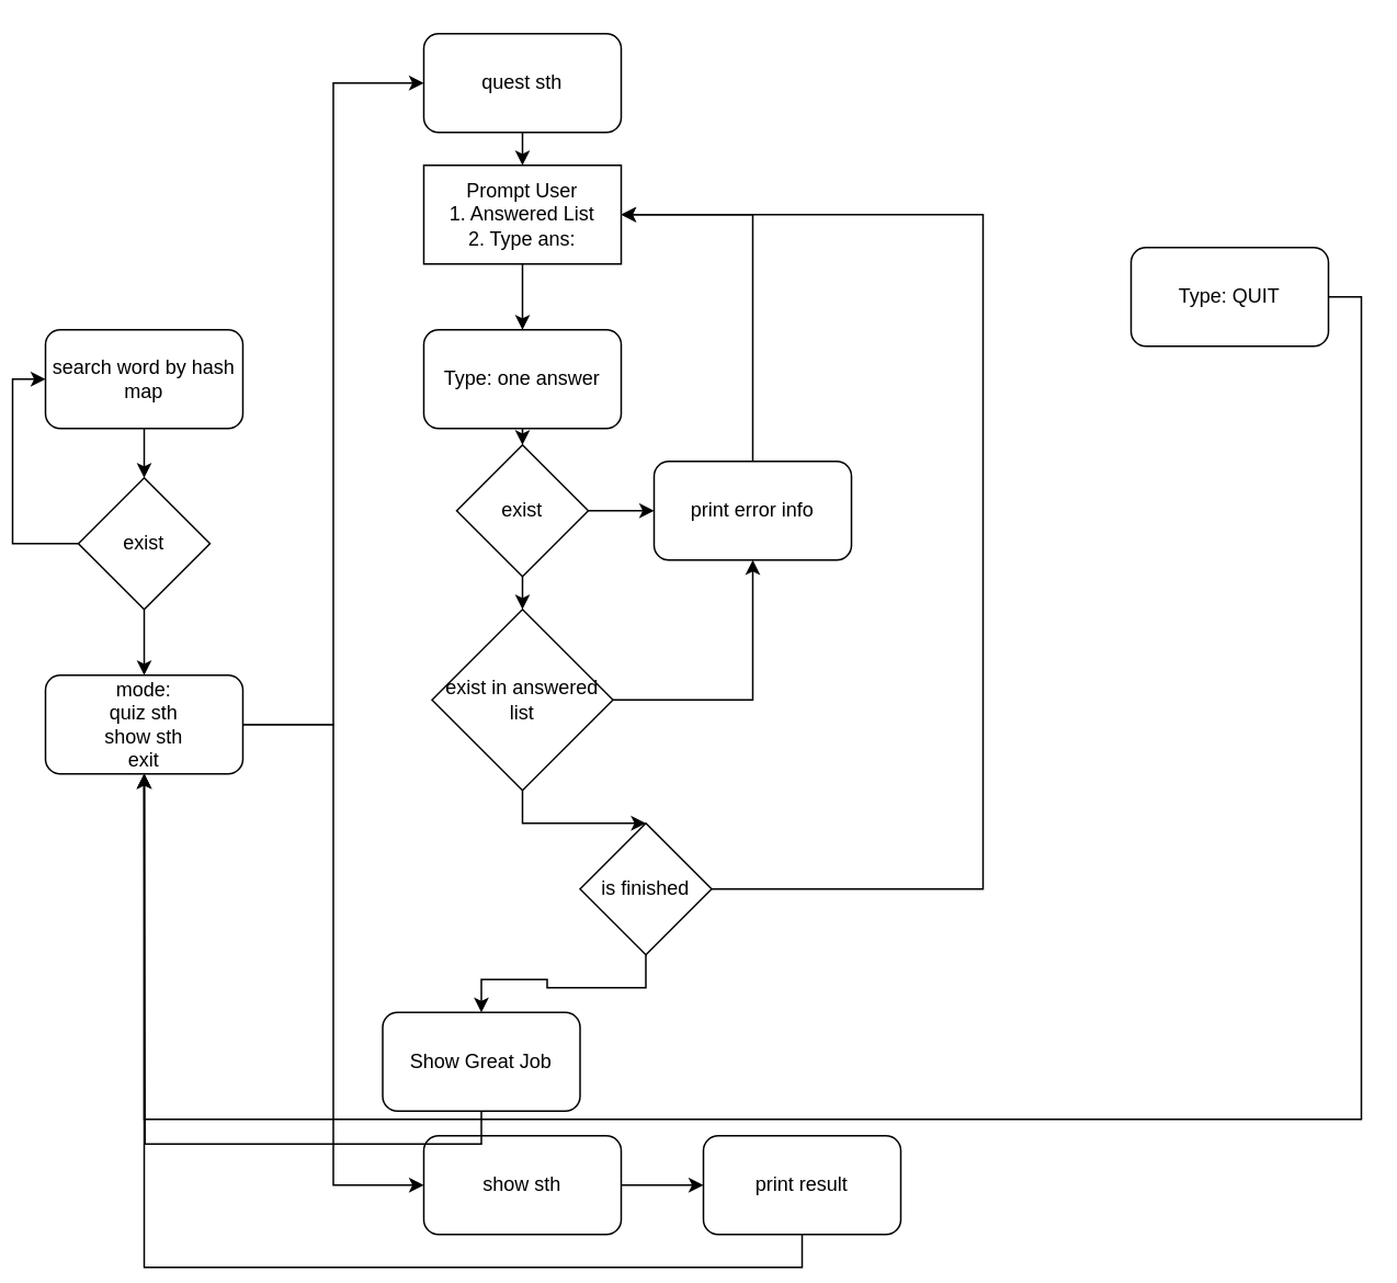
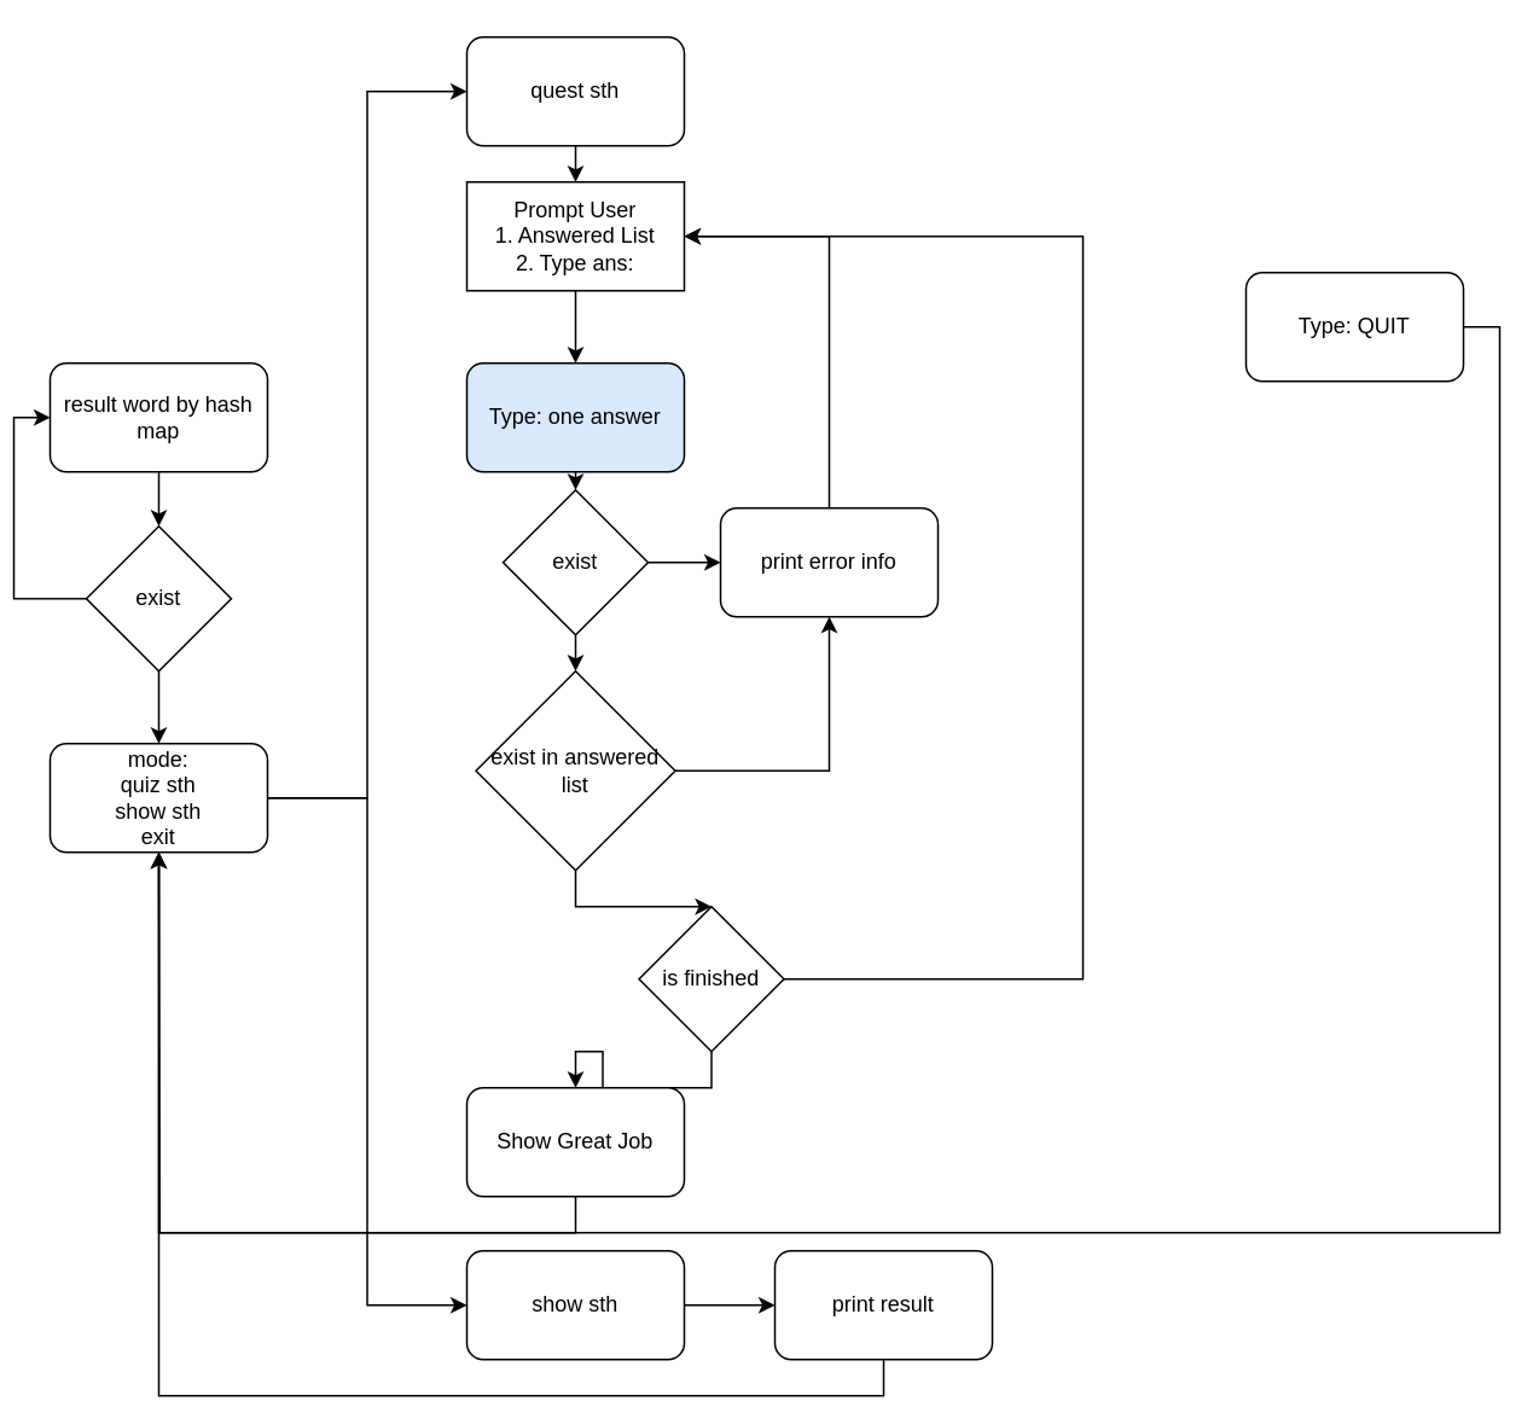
  <mxCell id="0" />
  <mxCell id="1" parent="0" />
  <mxCell id="2" style="edgeStyle=orthogonalEdgeStyle;rounded=0;orthogonalLoop=1;jettySize=auto;html=1;exitX=0.5;exitY=1;exitDx=0;exitDy=0;entryX=0.5;entryY=0;entryDx=0;entryDy=0;" edge="1" parent="1" source="3" target="13"><mxGeometry relative="1" as="geometry" /></mxCell>
- <mxCell id="3" value="search word by hash map" style="rounded=1;whiteSpace=wrap;html=1;" vertex="1" parent="1"><mxGeometry x="20" y="200" width="120" height="60" as="geometry" /></mxCell>
+ <mxCell id="3" value="result word by hash map" style="rounded=1;whiteSpace=wrap;html=1;" vertex="1" parent="1"><mxGeometry x="20" y="200" width="120" height="60" as="geometry" /></mxCell>
  <mxCell id="4" style="edgeStyle=orthogonalEdgeStyle;rounded=0;orthogonalLoop=1;jettySize=auto;html=1;exitX=1;exitY=0.5;exitDx=0;exitDy=0;entryX=0;entryY=0.5;entryDx=0;entryDy=0;" edge="1" parent="1" source="6" target="8"><mxGeometry relative="1" as="geometry" /></mxCell>
  <mxCell id="5" style="edgeStyle=orthogonalEdgeStyle;rounded=0;orthogonalLoop=1;jettySize=auto;html=1;exitX=1;exitY=0.5;exitDx=0;exitDy=0;entryX=0;entryY=0.5;entryDx=0;entryDy=0;" edge="1" parent="1" source="6" target="10"><mxGeometry relative="1" as="geometry" /></mxCell>
  <mxCell id="6" value="mode:&lt;br&gt;quiz sth&lt;br&gt;show sth&lt;br&gt;exit" style="rounded=1;whiteSpace=wrap;html=1;" vertex="1" parent="1"><mxGeometry x="20" y="410" width="120" height="60" as="geometry" /></mxCell>
  <mxCell id="7" style="edgeStyle=orthogonalEdgeStyle;rounded=0;orthogonalLoop=1;jettySize=auto;html=1;exitX=0.5;exitY=1;exitDx=0;exitDy=0;entryX=0.5;entryY=0;entryDx=0;entryDy=0;" edge="1" parent="1" source="8" target="24"><mxGeometry relative="1" as="geometry" /></mxCell>
  <mxCell id="8" value="quest sth" style="rounded=1;whiteSpace=wrap;html=1;" vertex="1" parent="1"><mxGeometry x="250" width="120" height="60" as="geometry" y="20" /></mxCell>
  <mxCell id="9" style="edgeStyle=orthogonalEdgeStyle;rounded=0;orthogonalLoop=1;jettySize=auto;html=1;exitX=1;exitY=0.5;exitDx=0;exitDy=0;entryX=0;entryY=0.5;entryDx=0;entryDy=0;" edge="1" parent="1" source="10" target="15"><mxGeometry relative="1" as="geometry" /></mxCell>
  <mxCell id="10" value="show sth" style="rounded=1;whiteSpace=wrap;html=1;" vertex="1" parent="1"><mxGeometry x="250" y="690" width="120" height="60" as="geometry" /></mxCell>
  <mxCell id="11" style="edgeStyle=orthogonalEdgeStyle;rounded=0;orthogonalLoop=1;jettySize=auto;html=1;exitX=0.5;exitY=1;exitDx=0;exitDy=0;entryX=0.5;entryY=0;entryDx=0;entryDy=0;" edge="1" parent="1" source="13" target="6"><mxGeometry relative="1" as="geometry" /></mxCell>
  <mxCell id="12" style="edgeStyle=orthogonalEdgeStyle;rounded=0;orthogonalLoop=1;jettySize=auto;html=1;exitX=0;exitY=0.5;exitDx=0;exitDy=0;entryX=0;entryY=0.5;entryDx=0;entryDy=0;" edge="1" parent="1" source="13" target="3"><mxGeometry relative="1" as="geometry" /></mxCell>
  <mxCell id="13" value="exist" style="rhombus;whiteSpace=wrap;html=1;" vertex="1" parent="1"><mxGeometry x="40" y="290" width="80" height="80" as="geometry" /></mxCell>
  <mxCell id="14" style="edgeStyle=orthogonalEdgeStyle;rounded=0;orthogonalLoop=1;jettySize=auto;html=1;exitX=0.5;exitY=1;exitDx=0;exitDy=0;entryX=0.5;entryY=1;entryDx=0;entryDy=0;" edge="1" parent="1" source="15" target="6"><mxGeometry relative="1" as="geometry" /></mxCell>
  <mxCell id="15" value="print result" style="rounded=1;whiteSpace=wrap;html=1;" vertex="1" parent="1"><mxGeometry x="420" y="690" width="120" height="60" as="geometry" /></mxCell>
  <mxCell id="16" style="edgeStyle=orthogonalEdgeStyle;rounded=0;orthogonalLoop=1;jettySize=auto;html=1;exitX=1;exitY=0.5;exitDx=0;exitDy=0;entryX=0.5;entryY=1;entryDx=0;entryDy=0;" edge="1" parent="1" source="17" target="6"><mxGeometry relative="1" as="geometry"><Array as="points"><mxPoint x="820" y="180" /><mxPoint x="820" y="680" /><mxPoint x="80" y="680" /></Array></mxGeometry></mxCell>
  <mxCell id="17" value="Type: QUIT" style="rounded=1;whiteSpace=wrap;html=1;" vertex="1" parent="1"><mxGeometry x="680" y="150" width="120" height="60" as="geometry" /></mxCell>
  <mxCell id="18" style="edgeStyle=orthogonalEdgeStyle;rounded=0;orthogonalLoop=1;jettySize=auto;html=1;exitX=0.5;exitY=1;exitDx=0;exitDy=0;entryX=0.5;entryY=0;entryDx=0;entryDy=0;" edge="1" parent="1" source="19" target="22"><mxGeometry relative="1" as="geometry" /></mxCell>
- <mxCell id="19" value="Type: one answer" style="rounded=1;whiteSpace=wrap;html=1;" vertex="1" parent="1"><mxGeometry x="250" y="200" width="120" height="60" as="geometry" /></mxCell>
+ <mxCell id="19" value="Type: one answer" style="rounded=1;whiteSpace=wrap;html=1;fillColor=#dae8fc;" vertex="1" parent="1"><mxGeometry x="250" y="200" width="120" height="60" as="geometry" /></mxCell>
  <mxCell id="20" style="edgeStyle=orthogonalEdgeStyle;rounded=0;orthogonalLoop=1;jettySize=auto;html=1;exitX=1;exitY=0.5;exitDx=0;exitDy=0;entryX=0;entryY=0.5;entryDx=0;entryDy=0;" edge="1" parent="1" source="22" target="29"><mxGeometry relative="1" as="geometry" /></mxCell>
  <mxCell id="21" style="edgeStyle=orthogonalEdgeStyle;rounded=0;orthogonalLoop=1;jettySize=auto;html=1;exitX=0.5;exitY=1;exitDx=0;exitDy=0;entryX=0.5;entryY=0;entryDx=0;entryDy=0;" edge="1" parent="1" source="22" target="27"><mxGeometry relative="1" as="geometry" /></mxCell>
  <mxCell id="22" value="exist" style="rhombus;whiteSpace=wrap;html=1;" vertex="1" parent="1"><mxGeometry x="270" y="270" width="80" height="80" as="geometry" /></mxCell>
  <mxCell id="23" style="edgeStyle=orthogonalEdgeStyle;rounded=0;orthogonalLoop=1;jettySize=auto;html=1;exitX=0.5;exitY=1;exitDx=0;exitDy=0;entryX=0.5;entryY=0;entryDx=0;entryDy=0;" edge="1" parent="1" source="24" target="19"><mxGeometry relative="1" as="geometry" /></mxCell>
  <mxCell id="24" value="Prompt User&lt;br&gt;1. Answered List&lt;div&gt;2. Type ans:&lt;/div&gt;" style="whiteSpace=wrap;html=1;rounded=0;" vertex="1" parent="1"><mxGeometry x="250" y="100" width="120" height="60" as="geometry" /></mxCell>
  <mxCell id="25" style="edgeStyle=orthogonalEdgeStyle;rounded=0;orthogonalLoop=1;jettySize=auto;html=1;exitX=1;exitY=0.5;exitDx=0;exitDy=0;entryX=0.5;entryY=1;entryDx=0;entryDy=0;" edge="1" parent="1" source="27" target="29"><mxGeometry relative="1" as="geometry" /></mxCell>
  <mxCell id="26" style="edgeStyle=orthogonalEdgeStyle;rounded=0;orthogonalLoop=1;jettySize=auto;html=1;exitX=0.5;exitY=1;exitDx=0;exitDy=0;entryX=0.5;entryY=0;entryDx=0;entryDy=0;" edge="1" parent="1" source="27" target="32"><mxGeometry relative="1" as="geometry" /></mxCell>
  <mxCell id="27" value="exist in answered list" style="rhombus;whiteSpace=wrap;html=1;" vertex="1" parent="1"><mxGeometry x="255" y="370" width="110" height="110" as="geometry" /></mxCell>
  <mxCell id="28" style="edgeStyle=orthogonalEdgeStyle;rounded=0;orthogonalLoop=1;jettySize=auto;html=1;exitX=0.5;exitY=0;exitDx=0;exitDy=0;entryX=1;entryY=0.5;entryDx=0;entryDy=0;" edge="1" parent="1" source="29" target="24"><mxGeometry relative="1" as="geometry" /></mxCell>
  <mxCell id="29" value="print error info" style="rounded=1;whiteSpace=wrap;html=1;" vertex="1" parent="1"><mxGeometry x="390" y="280" width="120" height="60" as="geometry" /></mxCell>
  <mxCell id="30" style="edgeStyle=orthogonalEdgeStyle;rounded=0;orthogonalLoop=1;jettySize=auto;html=1;exitX=1;exitY=0.5;exitDx=0;exitDy=0;entryX=1;entryY=0.5;entryDx=0;entryDy=0;" edge="1" parent="1" source="32" target="24"><mxGeometry relative="1" as="geometry"><Array as="points"><mxPoint x="590" y="540" /><mxPoint x="590" y="130" /></Array></mxGeometry></mxCell>
  <mxCell id="31" style="edgeStyle=orthogonalEdgeStyle;rounded=0;orthogonalLoop=1;jettySize=auto;html=1;exitX=0.5;exitY=1;exitDx=0;exitDy=0;entryX=0.5;entryY=0;entryDx=0;entryDy=0;" edge="1" parent="1" source="32" target="34"><mxGeometry relative="1" as="geometry" /></mxCell>
  <mxCell id="32" value="is finished" style="rhombus;whiteSpace=wrap;html=1;" vertex="1" parent="1"><mxGeometry x="345" y="500" width="80" height="80" as="geometry" /></mxCell>
  <mxCell id="33" style="edgeStyle=orthogonalEdgeStyle;rounded=0;orthogonalLoop=1;jettySize=auto;html=1;exitX=0.5;exitY=1;exitDx=0;exitDy=0;" edge="1" parent="1" source="34"><mxGeometry relative="1" as="geometry"><mxPoint x="80" y="470" as="targetPoint" /></mxGeometry></mxCell>
- <mxCell id="34" value="Show Great Job" style="rounded=1;whiteSpace=wrap;html=1;" vertex="1" parent="1"><mxGeometry x="225" y="615" width="120" height="60" as="geometry" /></mxCell>
+ <mxCell id="34" value="Show Great Job" style="rounded=1;whiteSpace=wrap;html=1;" vertex="1" parent="1"><mxGeometry x="250" y="600" width="120" height="60" as="geometry" /></mxCell>
